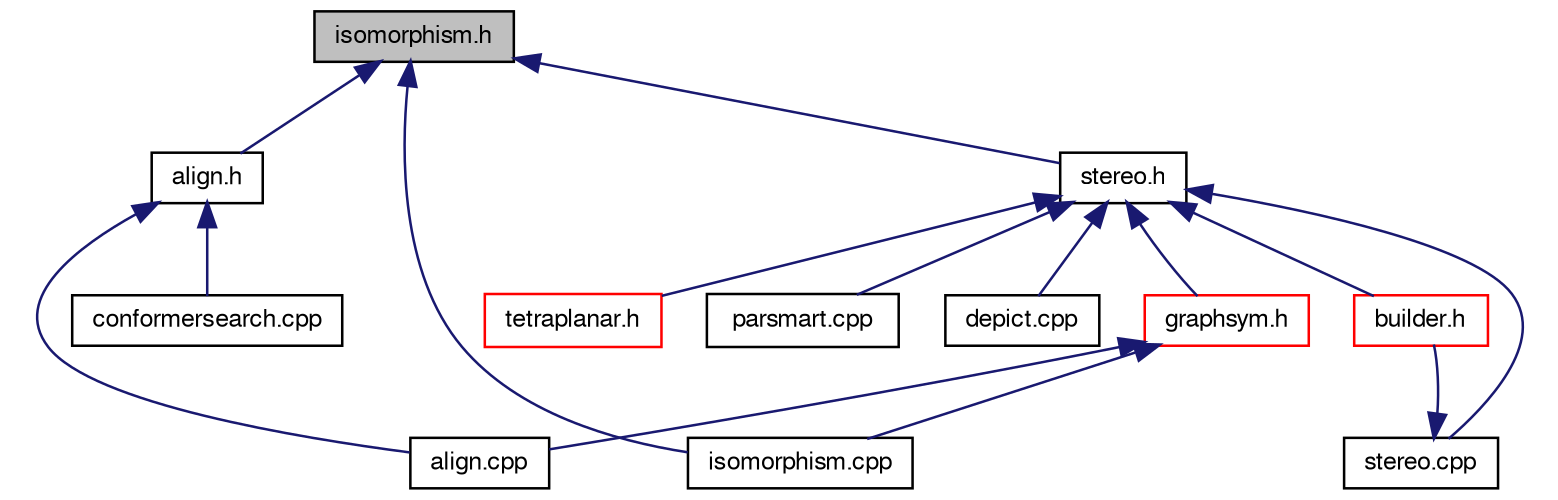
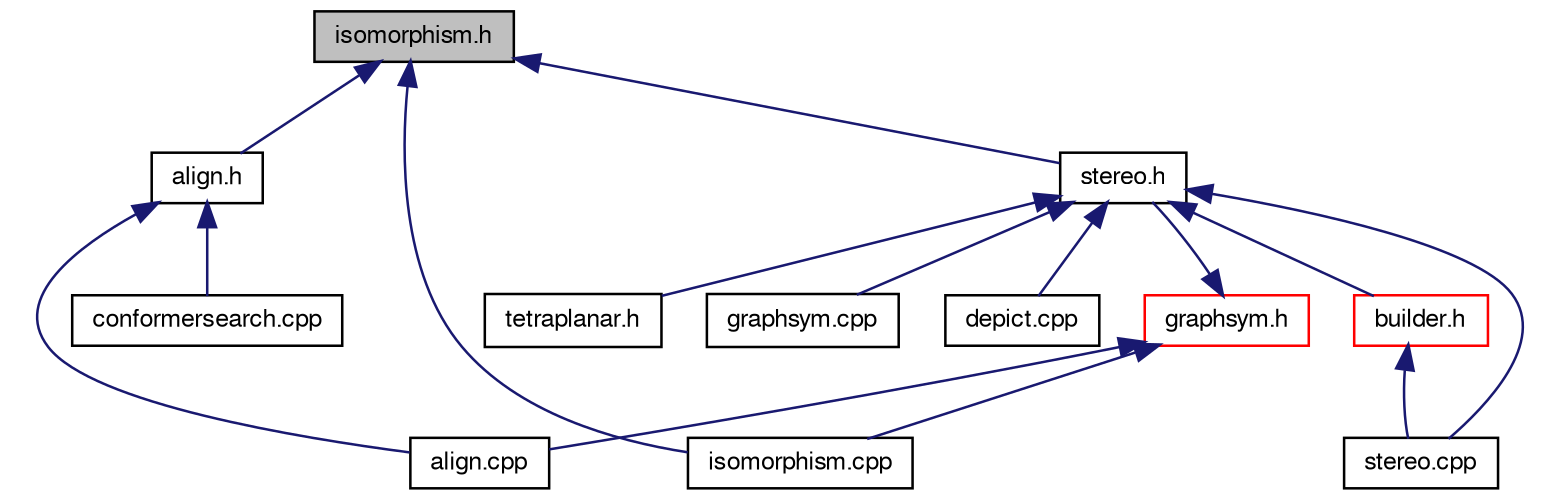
  digraph {
    node [color=black fillcolor=white fontname=FreeSans fontsize=10 shape=record style=filled]
    edge [color=midnightblue dir=back fontname=FreeSans fontsize=10 labelfontname=FreeSans labelfontsize=10 style=solid]
    n1 [fillcolor=grey75 fontcolor=black height=0.2 label="isomorphism.h" width=0.4]
    n2 [height=0.2 label="align.h" width=0.4]
    n3 [height=0.2 label="stereo.h" width=0.4]
    n4 [height=0.2 label="isomorphism.cpp" width=0.4]
    n5 [height=0.2 label="conformersearch.cpp" width=0.4]
    n6 [height=0.2 label="align.cpp" width=0.4]
    n7 [color=red height=0.2 label="builder.h" width=0.4]
    n8 [height=0.2 label="stereo.cpp" width=0.4]
    n9 [color=red height=0.2 label="graphsym.h" width=0.4]
-   n10 [color=red height=0.2 label="tetraplanar.h" width=0.4]
-   n11 [height=0.2 label="parsmart.cpp" width=0.4]
+   n10 [height=0.2 label="tetraplanar.h" width=0.4]
+   n11 [height=0.2 label="graphsym.cpp" width=0.4]
    n12 [height=0.2 label="depict.cpp" width=0.4]
    n1 -> n2
    n1 -> n3
    n1 -> n4
    n2 -> n5
    n2 -> n6
    n3 -> n7
    n3 -> n8
-   n3 -> n9
+   n9 -> n3
    n3 -> n10
    n3 -> n11
    n3 -> n12
-   n8 -> n7
+   n7 -> n8
    n9 -> n4
    n9 -> n6
  }
